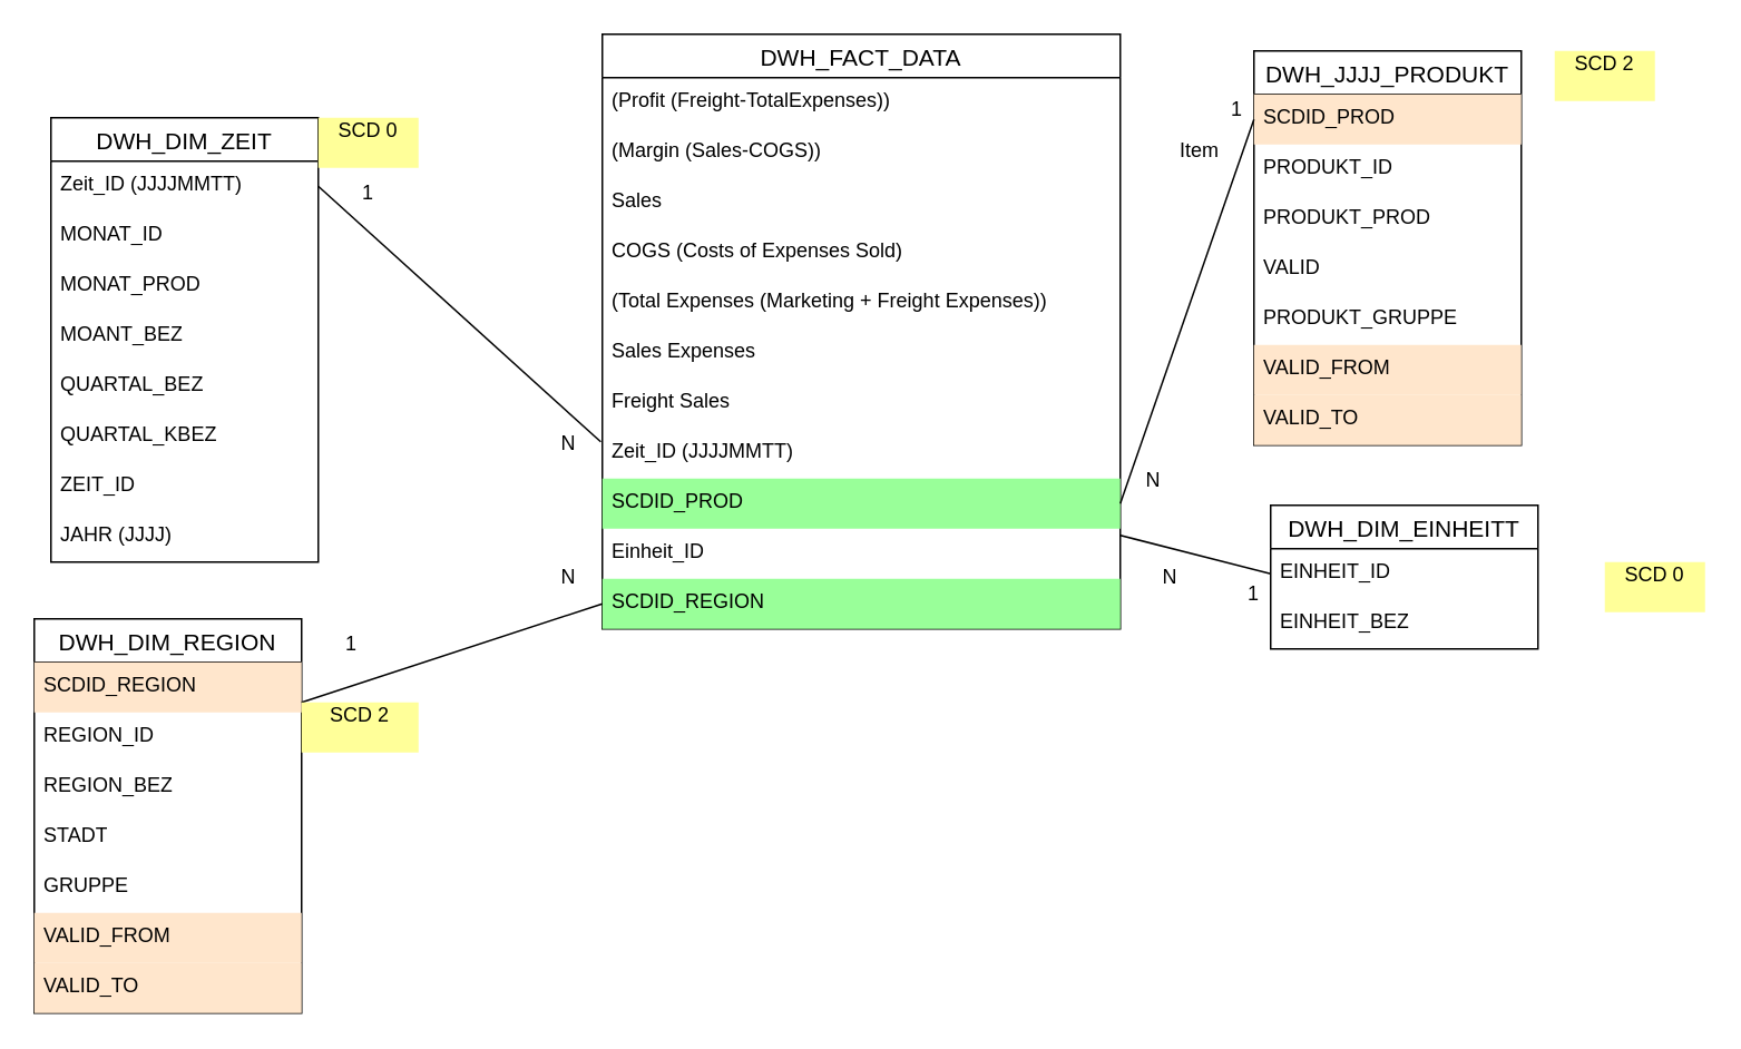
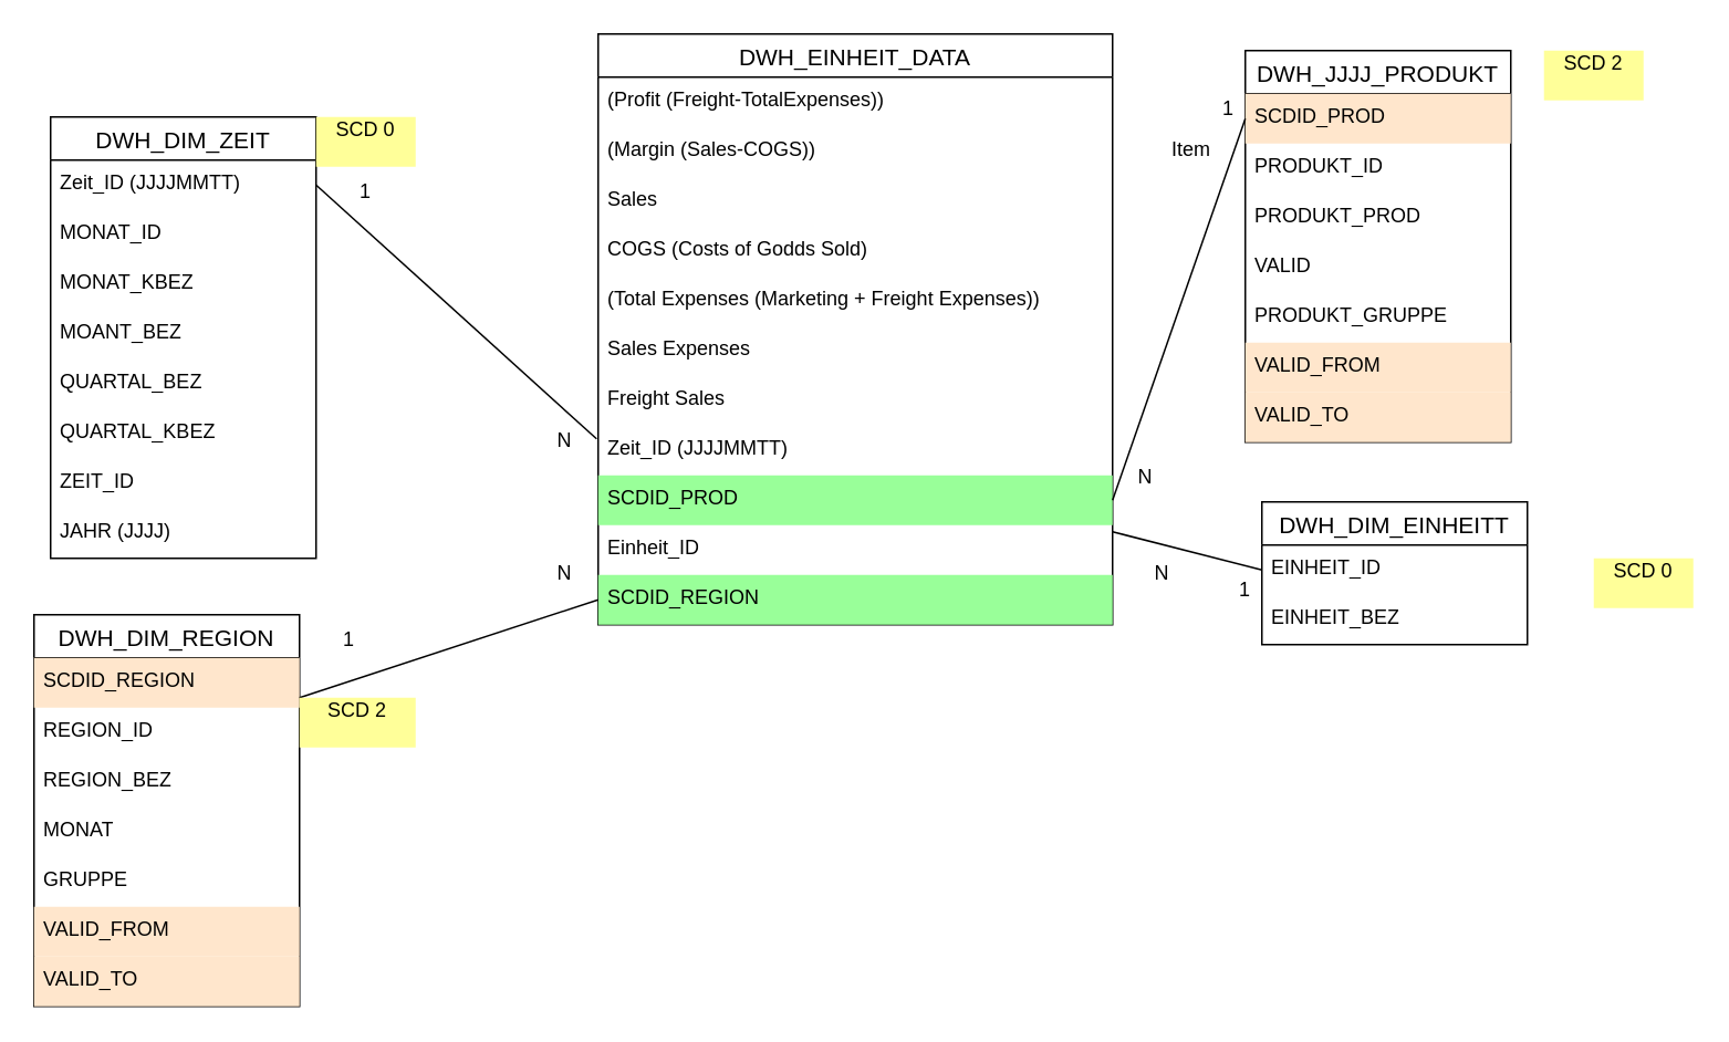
  <mxCell id="0" />
  <mxCell id="1" parent="0" />
- <mxCell id="2" value="DWH_FACT_DATA" style="swimlane;fontStyle=0;childLayout=stackLayout;horizontal=1;startSize=26;horizontalStack=0;resizeParent=1;resizeParentMax=0;resizeLast=0;collapsible=1;marginBottom=0;align=center;fontSize=14;" parent="1" vertex="1"><mxGeometry x="360" y="20" width="310" height="356" as="geometry" /></mxCell>
+ <mxCell id="2" value="DWH_EINHEIT_DATA" style="swimlane;fontStyle=0;childLayout=stackLayout;horizontal=1;startSize=26;horizontalStack=0;resizeParent=1;resizeParentMax=0;resizeLast=0;collapsible=1;marginBottom=0;align=center;fontSize=14;" parent="1" vertex="1"><mxGeometry x="360" y="20" width="310" height="356" as="geometry" /></mxCell>
  <mxCell id="3" value="(Profit (Freight-TotalExpenses))" style="text;strokeColor=none;fillColor=none;spacingLeft=4;spacingRight=4;overflow=hidden;rotatable=0;points=[[0,0.5],[1,0.5]];portConstraint=eastwest;fontSize=12;whiteSpace=wrap;html=1;" parent="2" vertex="1"><mxGeometry y="26" width="310" height="30" as="geometry" /></mxCell>
  <mxCell id="4" value="(Margin (Sales-COGS))" style="text;strokeColor=none;fillColor=none;spacingLeft=4;spacingRight=4;overflow=hidden;rotatable=0;points=[[0,0.5],[1,0.5]];portConstraint=eastwest;fontSize=12;whiteSpace=wrap;html=1;" parent="2" vertex="1"><mxGeometry y="56" width="310" height="30" as="geometry" /></mxCell>
  <mxCell id="5" value="Sales" style="text;strokeColor=none;fillColor=none;spacingLeft=4;spacingRight=4;overflow=hidden;rotatable=0;points=[[0,0.5],[1,0.5]];portConstraint=eastwest;fontSize=12;whiteSpace=wrap;html=1;" parent="2" vertex="1"><mxGeometry y="86" width="310" height="30" as="geometry" /></mxCell>
- <mxCell id="6" value="COGS (Costs of Expenses Sold)" style="text;strokeColor=none;fillColor=none;spacingLeft=4;spacingRight=4;overflow=hidden;rotatable=0;points=[[0,0.5],[1,0.5]];portConstraint=eastwest;fontSize=12;whiteSpace=wrap;html=1;" parent="2" vertex="1"><mxGeometry y="116" width="310" height="30" as="geometry" /></mxCell>
+ <mxCell id="6" value="COGS (Costs of Godds Sold)" style="text;strokeColor=none;fillColor=none;spacingLeft=4;spacingRight=4;overflow=hidden;rotatable=0;points=[[0,0.5],[1,0.5]];portConstraint=eastwest;fontSize=12;whiteSpace=wrap;html=1;" parent="2" vertex="1"><mxGeometry y="116" width="310" height="30" as="geometry" /></mxCell>
  <mxCell id="7" value="(Total Expenses (Marketing + Freight Expenses))" style="text;strokeColor=none;fillColor=none;spacingLeft=4;spacingRight=4;overflow=hidden;rotatable=0;points=[[0,0.5],[1,0.5]];portConstraint=eastwest;fontSize=12;whiteSpace=wrap;html=1;" parent="2" vertex="1"><mxGeometry y="146" width="310" height="30" as="geometry" /></mxCell>
  <mxCell id="8" value="Sales Expenses" style="text;strokeColor=none;fillColor=none;spacingLeft=4;spacingRight=4;overflow=hidden;rotatable=0;points=[[0,0.5],[1,0.5]];portConstraint=eastwest;fontSize=12;whiteSpace=wrap;html=1;" parent="2" vertex="1"><mxGeometry y="176" width="310" height="30" as="geometry" /></mxCell>
  <mxCell id="9" value="Freight Sales" style="text;strokeColor=none;fillColor=none;spacingLeft=4;spacingRight=4;overflow=hidden;rotatable=0;points=[[0,0.5],[1,0.5]];portConstraint=eastwest;fontSize=12;whiteSpace=wrap;html=1;" parent="2" vertex="1"><mxGeometry y="206" width="310" height="30" as="geometry" /></mxCell>
  <mxCell id="10" value="Zeit_ID (JJJJMMTT)" style="text;strokeColor=none;fillColor=none;spacingLeft=4;spacingRight=4;overflow=hidden;rotatable=0;points=[[0,0.5],[1,0.5]];portConstraint=eastwest;fontSize=12;whiteSpace=wrap;html=1;" parent="2" vertex="1"><mxGeometry y="236" width="310" height="30" as="geometry" /></mxCell>
  <mxCell id="11" value="SCDID_PROD" style="text;strokeColor=none;fillColor=#99FF99;spacingLeft=4;spacingRight=4;overflow=hidden;rotatable=0;points=[[0,0.5],[1,0.5]];portConstraint=eastwest;fontSize=12;whiteSpace=wrap;html=1;" parent="2" vertex="1"><mxGeometry y="266" width="310" height="30" as="geometry" /></mxCell>
  <mxCell id="12" value="Einheit_ID" style="text;strokeColor=none;fillColor=none;spacingLeft=4;spacingRight=4;overflow=hidden;rotatable=0;points=[[0,0.5],[1,0.5]];portConstraint=eastwest;fontSize=12;whiteSpace=wrap;html=1;" parent="2" vertex="1"><mxGeometry y="296" width="310" height="30" as="geometry" /></mxCell>
  <mxCell id="13" value="SCDID_REGION" style="text;strokeColor=none;fillColor=#99FF99;spacingLeft=4;spacingRight=4;overflow=hidden;rotatable=0;points=[[0,0.5],[1,0.5]];portConstraint=eastwest;fontSize=12;whiteSpace=wrap;html=1;" parent="2" vertex="1"><mxGeometry y="326" width="310" height="30" as="geometry" /></mxCell>
  <mxCell id="14" value="DWH_DIM_ZEIT" style="swimlane;fontStyle=0;childLayout=stackLayout;horizontal=1;startSize=26;horizontalStack=0;resizeParent=1;resizeParentMax=0;resizeLast=0;collapsible=1;marginBottom=0;align=center;fontSize=14;" parent="1" vertex="1"><mxGeometry x="30" y="70" width="160" height="266" as="geometry" /></mxCell>
  <mxCell id="15" value="Zeit_ID (JJJJMMTT)" style="text;strokeColor=none;fillColor=none;spacingLeft=4;spacingRight=4;overflow=hidden;rotatable=0;points=[[0,0.5],[1,0.5]];portConstraint=eastwest;fontSize=12;whiteSpace=wrap;html=1;" parent="14" vertex="1"><mxGeometry y="26" width="160" height="30" as="geometry" /></mxCell>
  <mxCell id="16" value="MONAT_ID" style="text;strokeColor=none;fillColor=none;spacingLeft=4;spacingRight=4;overflow=hidden;rotatable=0;points=[[0,0.5],[1,0.5]];portConstraint=eastwest;fontSize=12;whiteSpace=wrap;html=1;" parent="14" vertex="1"><mxGeometry y="56" width="160" height="30" as="geometry" /></mxCell>
- <mxCell id="17" value="MONAT_PROD" style="text;strokeColor=none;fillColor=none;spacingLeft=4;spacingRight=4;overflow=hidden;rotatable=0;points=[[0,0.5],[1,0.5]];portConstraint=eastwest;fontSize=12;whiteSpace=wrap;html=1;" parent="14" vertex="1"><mxGeometry y="86" width="160" height="30" as="geometry" /></mxCell>
+ <mxCell id="17" value="MONAT_KBEZ" style="text;strokeColor=none;fillColor=none;spacingLeft=4;spacingRight=4;overflow=hidden;rotatable=0;points=[[0,0.5],[1,0.5]];portConstraint=eastwest;fontSize=12;whiteSpace=wrap;html=1;" parent="14" vertex="1"><mxGeometry y="86" width="160" height="30" as="geometry" /></mxCell>
  <mxCell id="18" value="MOANT_BEZ" style="text;strokeColor=none;fillColor=none;spacingLeft=4;spacingRight=4;overflow=hidden;rotatable=0;points=[[0,0.5],[1,0.5]];portConstraint=eastwest;fontSize=12;whiteSpace=wrap;html=1;" parent="14" vertex="1"><mxGeometry y="116" width="160" height="30" as="geometry" /></mxCell>
  <mxCell id="19" value="QUARTAL_BEZ" style="text;strokeColor=none;fillColor=none;spacingLeft=4;spacingRight=4;overflow=hidden;rotatable=0;points=[[0,0.5],[1,0.5]];portConstraint=eastwest;fontSize=12;whiteSpace=wrap;html=1;" parent="14" vertex="1"><mxGeometry y="146" width="160" height="30" as="geometry" /></mxCell>
  <mxCell id="20" value="QUARTAL_KBEZ" style="text;strokeColor=none;fillColor=none;spacingLeft=4;spacingRight=4;overflow=hidden;rotatable=0;points=[[0,0.5],[1,0.5]];portConstraint=eastwest;fontSize=12;whiteSpace=wrap;html=1;" parent="14" vertex="1"><mxGeometry y="176" width="160" height="30" as="geometry" /></mxCell>
  <mxCell id="21" value="ZEIT_ID" style="text;strokeColor=none;fillColor=none;spacingLeft=4;spacingRight=4;overflow=hidden;rotatable=0;points=[[0,0.5],[1,0.5]];portConstraint=eastwest;fontSize=12;whiteSpace=wrap;html=1;" parent="14" vertex="1"><mxGeometry y="206" width="160" height="30" as="geometry" /></mxCell>
  <mxCell id="22" value="JAHR (JJJJ)" style="text;strokeColor=none;fillColor=none;spacingLeft=4;spacingRight=4;overflow=hidden;rotatable=0;points=[[0,0.5],[1,0.5]];portConstraint=eastwest;fontSize=12;whiteSpace=wrap;html=1;" parent="14" vertex="1"><mxGeometry y="236" width="160" height="30" as="geometry" /></mxCell>
  <mxCell id="23" value="" style="endArrow=none;html=1;rounded=0;entryX=-0.003;entryY=0.267;entryDx=0;entryDy=0;entryPerimeter=0;exitX=1;exitY=0.5;exitDx=0;exitDy=0;" parent="1" source="15" target="10" edge="1"><mxGeometry relative="1" as="geometry"><mxPoint x="190" y="111" as="sourcePoint" /><mxPoint x="1080" y="41" as="targetPoint" /></mxGeometry></mxCell>
  <mxCell id="24" value="N" style="text;strokeColor=none;align=center;fillColor=none;html=1;verticalAlign=middle;whiteSpace=wrap;rounded=0;" parent="1" vertex="1"><mxGeometry x="310" y="250" width="60" height="30" as="geometry" /></mxCell>
  <mxCell id="25" value="1" style="text;strokeColor=none;align=center;fillColor=none;html=1;verticalAlign=middle;whiteSpace=wrap;rounded=0;" parent="1" vertex="1"><mxGeometry x="190" y="100" width="60" height="30" as="geometry" /></mxCell>
  <mxCell id="26" value="DWH_DIM_REGION" style="swimlane;fontStyle=0;childLayout=stackLayout;horizontal=1;startSize=26;horizontalStack=0;resizeParent=1;resizeParentMax=0;resizeLast=0;collapsible=1;marginBottom=0;align=center;fontSize=14;" parent="1" vertex="1"><mxGeometry x="20" y="370" width="160" height="236" as="geometry" /></mxCell>
  <mxCell id="27" value="SCDID_REGION" style="text;strokeColor=none;fillColor=#FFE6CC;spacingLeft=4;spacingRight=4;overflow=hidden;rotatable=0;points=[[0,0.5],[1,0.5]];portConstraint=eastwest;fontSize=12;whiteSpace=wrap;html=1;" parent="26" vertex="1"><mxGeometry y="26" width="160" height="30" as="geometry" /></mxCell>
  <mxCell id="28" value="REGION_ID" style="text;strokeColor=none;fillColor=none;spacingLeft=4;spacingRight=4;overflow=hidden;rotatable=0;points=[[0,0.5],[1,0.5]];portConstraint=eastwest;fontSize=12;whiteSpace=wrap;html=1;" parent="26" vertex="1"><mxGeometry y="56" width="160" height="30" as="geometry" /></mxCell>
  <mxCell id="29" value="REGION_BEZ" style="text;strokeColor=none;fillColor=none;spacingLeft=4;spacingRight=4;overflow=hidden;rotatable=0;points=[[0,0.5],[1,0.5]];portConstraint=eastwest;fontSize=12;whiteSpace=wrap;html=1;" parent="26" vertex="1"><mxGeometry y="86" width="160" height="30" as="geometry" /></mxCell>
- <mxCell id="30" value="STADT" style="text;strokeColor=none;fillColor=none;spacingLeft=4;spacingRight=4;overflow=hidden;rotatable=0;points=[[0,0.5],[1,0.5]];portConstraint=eastwest;fontSize=12;whiteSpace=wrap;html=1;" parent="26" vertex="1"><mxGeometry y="116" width="160" height="30" as="geometry" /></mxCell>
+ <mxCell id="30" value="MONAT" style="text;strokeColor=none;fillColor=none;spacingLeft=4;spacingRight=4;overflow=hidden;rotatable=0;points=[[0,0.5],[1,0.5]];portConstraint=eastwest;fontSize=12;whiteSpace=wrap;html=1;" parent="26" vertex="1"><mxGeometry y="116" width="160" height="30" as="geometry" /></mxCell>
  <mxCell id="31" value="GRUPPE" style="text;strokeColor=none;fillColor=none;spacingLeft=4;spacingRight=4;overflow=hidden;rotatable=0;points=[[0,0.5],[1,0.5]];portConstraint=eastwest;fontSize=12;whiteSpace=wrap;html=1;" parent="26" vertex="1"><mxGeometry y="146" width="160" height="30" as="geometry" /></mxCell>
  <mxCell id="32" value="VALID_FROM" style="text;strokeColor=none;fillColor=#FFE6CC;spacingLeft=4;spacingRight=4;overflow=hidden;rotatable=0;points=[[0,0.5],[1,0.5]];portConstraint=eastwest;fontSize=12;whiteSpace=wrap;html=1;" parent="26" vertex="1"><mxGeometry y="176" width="160" height="30" as="geometry" /></mxCell>
  <mxCell id="33" value="VALID_TO" style="text;strokeColor=none;fillColor=#FFE6CC;spacingLeft=4;spacingRight=4;overflow=hidden;rotatable=0;points=[[0,0.5],[1,0.5]];portConstraint=eastwest;fontSize=12;whiteSpace=wrap;html=1;" parent="26" vertex="1"><mxGeometry y="206" width="160" height="30" as="geometry" /></mxCell>
  <mxCell id="34" value="" style="endArrow=none;html=1;rounded=0;entryX=0;entryY=0.5;entryDx=0;entryDy=0;exitX=0;exitY=0;exitDx=0;exitDy=0;" parent="1" source="57" target="13" edge="1"><mxGeometry relative="1" as="geometry"><mxPoint x="180" y="411" as="sourcePoint" /><mxPoint x="1080" y="41" as="targetPoint" /></mxGeometry></mxCell>
  <mxCell id="35" value="1" style="text;strokeColor=none;align=center;fillColor=none;html=1;verticalAlign=middle;whiteSpace=wrap;rounded=0;" parent="1" vertex="1"><mxGeometry x="710" y="50" width="60" height="30" as="geometry" /></mxCell>
  <mxCell id="36" value="1" style="text;strokeColor=none;align=center;fillColor=none;html=1;verticalAlign=middle;whiteSpace=wrap;rounded=0;" parent="1" vertex="1"><mxGeometry x="180" y="370" width="60" height="30" as="geometry" /></mxCell>
  <mxCell id="37" value="N" style="text;strokeColor=none;align=center;fillColor=none;html=1;verticalAlign=middle;whiteSpace=wrap;rounded=0;" parent="1" vertex="1"><mxGeometry x="310" y="330" width="60" height="30" as="geometry" /></mxCell>
  <mxCell id="38" value="DWH_JJJJ_PRODUKT" style="swimlane;fontStyle=0;childLayout=stackLayout;horizontal=1;startSize=26;horizontalStack=0;resizeParent=1;resizeParentMax=0;resizeLast=0;collapsible=1;marginBottom=0;align=center;fontSize=14;" parent="1" vertex="1"><mxGeometry x="750" y="30" width="160" height="236" as="geometry" /></mxCell>
  <mxCell id="39" value="SCDID_PROD" style="text;strokeColor=none;fillColor=#FFE6CC;spacingLeft=4;spacingRight=4;overflow=hidden;rotatable=0;points=[[0,0.5],[1,0.5]];portConstraint=eastwest;fontSize=12;whiteSpace=wrap;html=1;" parent="38" vertex="1"><mxGeometry y="26" width="160" height="30" as="geometry" /></mxCell>
  <mxCell id="40" value="PRODUKT_ID" style="text;strokeColor=none;fillColor=none;spacingLeft=4;spacingRight=4;overflow=hidden;rotatable=0;points=[[0,0.5],[1,0.5]];portConstraint=eastwest;fontSize=12;whiteSpace=wrap;html=1;" parent="38" vertex="1"><mxGeometry y="56" width="160" height="30" as="geometry" /></mxCell>
  <mxCell id="41" value="PRODUKT_PROD" style="text;strokeColor=none;fillColor=none;spacingLeft=4;spacingRight=4;overflow=hidden;rotatable=0;points=[[0,0.5],[1,0.5]];portConstraint=eastwest;fontSize=12;whiteSpace=wrap;html=1;" parent="38" vertex="1"><mxGeometry y="86" width="160" height="30" as="geometry" /></mxCell>
  <mxCell id="42" value="VALID" style="text;strokeColor=none;fillColor=none;spacingLeft=4;spacingRight=4;overflow=hidden;rotatable=0;points=[[0,0.5],[1,0.5]];portConstraint=eastwest;fontSize=12;whiteSpace=wrap;html=1;" parent="38" vertex="1"><mxGeometry y="116" width="160" height="30" as="geometry" /></mxCell>
  <mxCell id="43" value="PRODUKT_GRUPPE" style="text;strokeColor=none;fillColor=none;spacingLeft=4;spacingRight=4;overflow=hidden;rotatable=0;points=[[0,0.5],[1,0.5]];portConstraint=eastwest;fontSize=12;whiteSpace=wrap;html=1;" parent="38" vertex="1"><mxGeometry y="146" width="160" height="30" as="geometry" /></mxCell>
  <mxCell id="44" value="VALID_FROM" style="text;strokeColor=none;fillColor=#FFE6CC;spacingLeft=4;spacingRight=4;overflow=hidden;rotatable=0;points=[[0,0.5],[1,0.5]];portConstraint=eastwest;fontSize=12;whiteSpace=wrap;html=1;" parent="38" vertex="1"><mxGeometry y="176" width="160" height="30" as="geometry" /></mxCell>
  <mxCell id="45" value="VALID_TO" style="text;strokeColor=none;fillColor=#FFE6CC;spacingLeft=4;spacingRight=4;overflow=hidden;rotatable=0;points=[[0,0.5],[1,0.5]];portConstraint=eastwest;fontSize=12;whiteSpace=wrap;html=1;" parent="38" vertex="1"><mxGeometry y="206" width="160" height="30" as="geometry" /></mxCell>
  <mxCell id="46" value="" style="endArrow=none;html=1;rounded=0;exitX=0;exitY=0.5;exitDx=0;exitDy=0;entryX=1;entryY=0.5;entryDx=0;entryDy=0;" parent="1" source="39" target="11" edge="1"><mxGeometry relative="1" as="geometry"><mxPoint x="500" y="320" as="sourcePoint" /><mxPoint x="660" y="320" as="targetPoint" /></mxGeometry></mxCell>
  <mxCell id="47" value="N" style="text;strokeColor=none;align=center;fillColor=none;html=1;verticalAlign=middle;whiteSpace=wrap;rounded=0;" parent="1" vertex="1"><mxGeometry x="660" y="272" width="60" height="30" as="geometry" /></mxCell>
  <mxCell id="48" value="DWH_DIM_EINHEITT" style="swimlane;fontStyle=0;childLayout=stackLayout;horizontal=1;startSize=26;horizontalStack=0;resizeParent=1;resizeParentMax=0;resizeLast=0;collapsible=1;marginBottom=0;align=center;fontSize=14;" parent="1" vertex="1"><mxGeometry y="302" width="160" height="86" as="geometry" x="760" /></mxCell>
  <mxCell id="49" value="EINHEIT_ID" style="text;strokeColor=none;fillColor=none;spacingLeft=4;spacingRight=4;overflow=hidden;rotatable=0;points=[[0,0.5],[1,0.5]];portConstraint=eastwest;fontSize=12;whiteSpace=wrap;html=1;" parent="48" vertex="1"><mxGeometry y="26" width="160" height="30" as="geometry" /></mxCell>
  <mxCell id="50" value="EINHEIT_BEZ" style="text;strokeColor=none;fillColor=none;spacingLeft=4;spacingRight=4;overflow=hidden;rotatable=0;points=[[0,0.5],[1,0.5]];portConstraint=eastwest;fontSize=12;whiteSpace=wrap;html=1;" parent="48" vertex="1"><mxGeometry y="56" width="160" height="30" as="geometry" /></mxCell>
  <mxCell id="51" value="" style="endArrow=none;html=1;rounded=0;exitX=0;exitY=0.5;exitDx=0;exitDy=0;" parent="1" source="49" edge="1"><mxGeometry relative="1" as="geometry"><mxPoint x="500" y="320" as="sourcePoint" /><mxPoint x="670" y="320" as="targetPoint" /></mxGeometry></mxCell>
  <mxCell id="52" value="1" style="text;strokeColor=none;align=center;fillColor=none;html=1;verticalAlign=middle;whiteSpace=wrap;rounded=0;" parent="1" vertex="1"><mxGeometry x="720" y="340" width="60" height="30" as="geometry" /></mxCell>
  <mxCell id="53" value="N" style="text;strokeColor=none;align=center;fillColor=none;html=1;verticalAlign=middle;whiteSpace=wrap;rounded=0;" parent="1" vertex="1"><mxGeometry x="670" y="330" width="60" height="30" as="geometry" /></mxCell>
  <mxCell id="54" value="SCD 0&lt;div&gt;&lt;br&gt;&lt;/div&gt;" style="text;strokeColor=none;align=center;fillColor=#FFFF99;html=1;verticalAlign=middle;whiteSpace=wrap;rounded=0;" parent="1" vertex="1"><mxGeometry x="960" y="336" width="60" height="30" as="geometry" /></mxCell>
  <mxCell id="55" value="SCD 2&lt;div&gt;&lt;br&gt;&lt;/div&gt;" style="text;strokeColor=none;align=center;fillColor=#FFFF99;html=1;verticalAlign=middle;whiteSpace=wrap;rounded=0;" parent="1" vertex="1"><mxGeometry x="930" y="30" width="60" height="30" as="geometry" /></mxCell>
  <mxCell id="56" value="Item" style="text;strokeColor=none;fillColor=none;spacingLeft=4;spacingRight=4;overflow=hidden;rotatable=0;points=[[0,0.5],[1,0.5]];portConstraint=eastwest;fontSize=12;whiteSpace=wrap;html=1;" parent="1" vertex="1"><mxGeometry x="700" y="76" width="40" height="30" as="geometry" /></mxCell>
  <mxCell id="57" value="SCD 2&lt;div&gt;&lt;br&gt;&lt;/div&gt;" style="text;strokeColor=none;align=center;fillColor=#FFFF99;html=1;verticalAlign=middle;whiteSpace=wrap;rounded=0;" parent="1" vertex="1"><mxGeometry x="180" y="420" width="70" height="30" as="geometry" /></mxCell>
  <mxCell id="58" value="SCD 0&lt;div&gt;&lt;br&gt;&lt;/div&gt;" style="text;strokeColor=none;align=center;fillColor=#FFFF99;html=1;verticalAlign=middle;whiteSpace=wrap;rounded=0;" parent="1" vertex="1"><mxGeometry x="190" y="70" width="60" height="30" as="geometry" /></mxCell>
